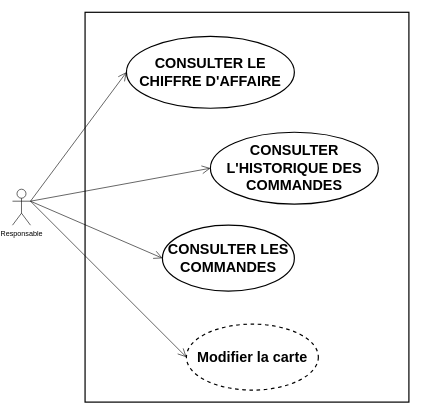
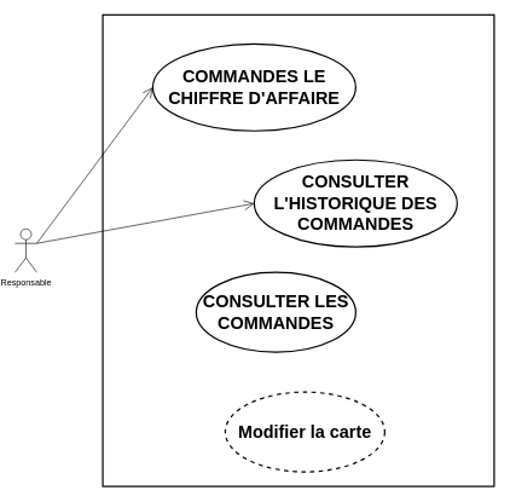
  <mxCell id="0" />
  <mxCell id="1" parent="0" />
  <mxCell id="2" value="" style="html=1;strokeWidth=2;" vertex="1" parent="1"><mxGeometry x="141" y="20" width="540" height="650" as="geometry" /></mxCell>
  <mxCell id="3" value="Responsable" style="shape=umlActor;verticalLabelPosition=bottom;verticalAlign=top;html=1;" vertex="1" parent="1"><mxGeometry x="20" y="315" width="30" height="60" as="geometry" /></mxCell>
- <mxCell id="4" value="" style="endArrow=open;endFill=1;endSize=12;html=1;exitX=1;exitY=0.333;exitDx=0;exitDy=0;exitPerimeter=0;entryX=0;entryY=0.5;entryDx=0;entryDy=0;" edge="1" parent="1" source="3" target="5"><mxGeometry width="160" relative="1" as="geometry"><mxPoint x="101" y="600" as="sourcePoint" /><mxPoint x="231" y="460" as="targetPoint" /></mxGeometry></mxCell>
  <mxCell id="5" value="&lt;h1&gt;Modifier la carte&lt;/h1&gt;" style="ellipse;whiteSpace=wrap;html=1;strokeWidth=2;dashed=1;" vertex="1" parent="1"><mxGeometry x="310" y="540" width="220" height="110" as="geometry" /></mxCell>
  <mxCell id="6" value="&lt;h1&gt;CONSULTER LES COMMANDES&lt;/h1&gt;" style="ellipse;whiteSpace=wrap;html=1;strokeWidth=2;" vertex="1" parent="1"><mxGeometry x="270" y="375" width="220" height="110" as="geometry" /></mxCell>
- <mxCell id="7" value="" style="endArrow=open;endFill=1;endSize=12;html=1;exitX=1;exitY=0.333;exitDx=0;exitDy=0;exitPerimeter=0;entryX=0;entryY=0.5;entryDx=0;entryDy=0;" edge="1" parent="1" source="3" target="6"><mxGeometry width="160" relative="1" as="geometry"><mxPoint x="80" y="610" as="sourcePoint" /><mxPoint x="431" y="600" as="targetPoint" /></mxGeometry></mxCell>
  <mxCell id="8" value="&lt;h1&gt;CONSULTER L'HISTORIQUE DES COMMANDES&lt;/h1&gt;" style="ellipse;whiteSpace=wrap;html=1;strokeWidth=2;" vertex="1" parent="1"><mxGeometry x="350" y="220" width="280" height="120" as="geometry" /></mxCell>
- <mxCell id="9" value="&lt;h1&gt;CONSULTER LE CHIFFRE D'AFFAIRE&lt;/h1&gt;" style="ellipse;whiteSpace=wrap;html=1;strokeWidth=2;" vertex="1" parent="1"><mxGeometry x="210" y="60" width="280" height="120" as="geometry" /></mxCell>
+ <mxCell id="9" value="&lt;h1&gt;COMMANDES LE CHIFFRE D'AFFAIRE&lt;/h1&gt;" style="ellipse;whiteSpace=wrap;html=1;strokeWidth=2;" vertex="1" parent="1"><mxGeometry x="210" y="60" width="280" height="120" as="geometry" /></mxCell>
  <mxCell id="10" value="" style="endArrow=open;endFill=1;endSize=12;html=1;exitX=1;exitY=0.333;exitDx=0;exitDy=0;exitPerimeter=0;entryX=0;entryY=0.5;entryDx=0;entryDy=0;" edge="1" parent="1" source="3" target="9"><mxGeometry width="160" relative="1" as="geometry"><mxPoint x="10" y="485" as="sourcePoint" /><mxPoint x="180" y="400" as="targetPoint" /></mxGeometry></mxCell>
  <mxCell id="11" value="" style="endArrow=open;endFill=1;endSize=12;html=1;exitX=1;exitY=0.333;exitDx=0;exitDy=0;exitPerimeter=0;entryX=0;entryY=0.5;entryDx=0;entryDy=0;" edge="1" parent="1" source="3" target="8"><mxGeometry width="160" relative="1" as="geometry"><mxPoint x="-40" y="490" as="sourcePoint" /><mxPoint x="120" y="610" as="targetPoint" /></mxGeometry></mxCell>
